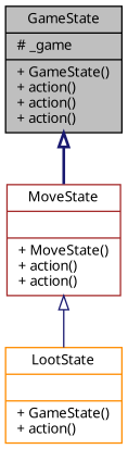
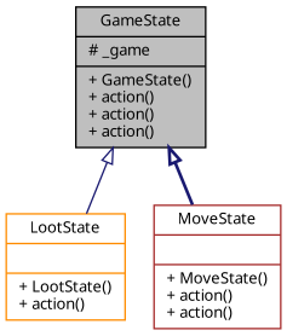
  digraph {
    fontname="Noto Sans"
    node [fillcolor=white fontname="Noto Sans" fontsize=10 shape=record style=filled]
    edge [arrowtail=onormal color=midnightblue dir=back fontname="Noto Sans" fontsize=10 labelfontname=Helvetica labelfontsize=10]
    n1 [color=black fillcolor=grey75 fontcolor=black height=0.2 label="{GameState\n|# _game\l|+ GameState()\l+ action()\l+ action()\l+ action()\l}" width=0.4]
-   n2 [color=darkorange height=0.2 label="{LootState\n||+ GameState()\l+ action()\l}" width=0.4]
+   n2 [color=darkorange height=0.2 label="{LootState\n||+ LootState()\l+ action()\l}" width=0.4]
    n3 [color=brown height=0.2 label="{MoveState\n||+ MoveState()\l+ action()\l+ action()\l}" width=0.4]
-   n3 -> n2 [style=solid]
+   n1 -> n2 [style=solid]
    n1 -> n3 [style=bold]
  }
